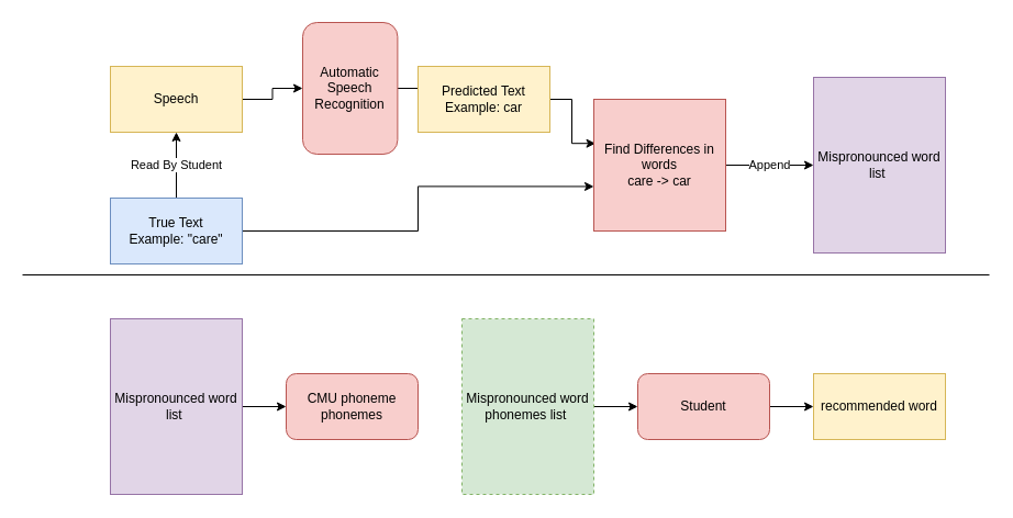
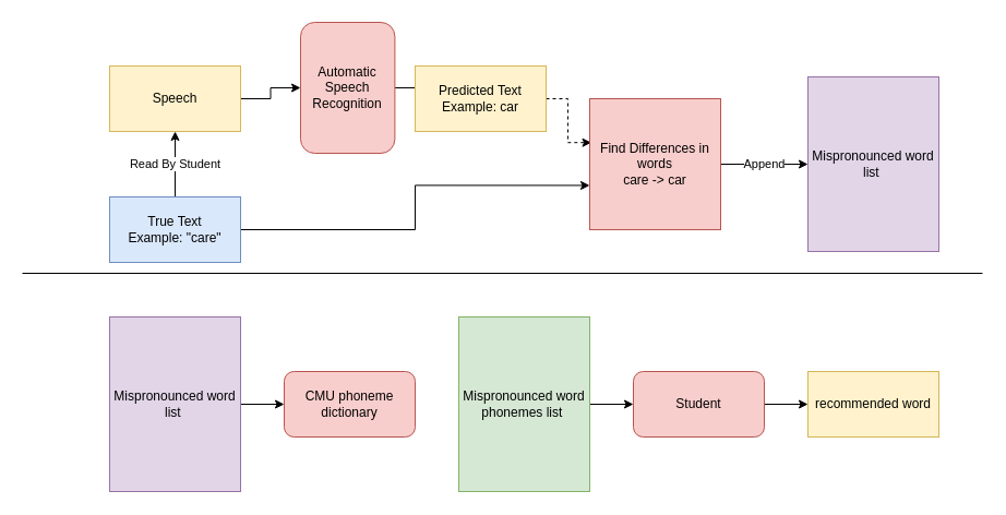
  <mxCell id="0" />
  <mxCell id="1" parent="0" />
  <mxCell id="2" style="edgeStyle=orthogonalEdgeStyle;rounded=0;orthogonalLoop=1;jettySize=auto;html=1;entryX=0;entryY=0.5;entryDx=0;entryDy=0;" edge="1" parent="1" source="3" target="7"><mxGeometry relative="1" as="geometry" /></mxCell>
  <mxCell id="3" value="Automatic Speech Recognition" style="rounded=1;whiteSpace=wrap;html=1;fillColor=#f8cecc;strokeColor=#b85450;" vertex="1" parent="1"><mxGeometry x="275" y="20" width="86.4" height="120" as="geometry" /></mxCell>
  <mxCell id="4" style="edgeStyle=orthogonalEdgeStyle;rounded=0;orthogonalLoop=1;jettySize=auto;html=1;entryX=0;entryY=0.5;entryDx=0;entryDy=0;" edge="1" parent="1" source="5" target="3"><mxGeometry relative="1" as="geometry" /></mxCell>
  <mxCell id="5" value="Speech" style="rounded=0;whiteSpace=wrap;html=1;fillColor=#fff2cc;strokeColor=#d6b656;" vertex="1" parent="1"><mxGeometry x="100" y="60" width="120" height="60" as="geometry" /></mxCell>
- <mxCell id="6" style="edgeStyle=orthogonalEdgeStyle;rounded=0;orthogonalLoop=1;jettySize=auto;html=1;entryX=0.013;entryY=0.335;entryDx=0;entryDy=0;entryPerimeter=0;" edge="1" parent="1" source="7" target="12"><mxGeometry relative="1" as="geometry" /></mxCell>
+ <mxCell id="6" style="edgeStyle=orthogonalEdgeStyle;rounded=0;orthogonalLoop=1;jettySize=auto;html=1;entryX=0.013;entryY=0.335;entryDx=0;entryDy=0;entryPerimeter=0;dashed=1;" edge="1" parent="1" source="7" target="12"><mxGeometry relative="1" as="geometry" /></mxCell>
  <mxCell id="7" value="Predicted Text&lt;br&gt;Example: car" style="rounded=0;whiteSpace=wrap;html=1;fillColor=#fff2cc;strokeColor=#d6b656;" vertex="1" parent="1"><mxGeometry x="380" y="60" width="120" height="60" as="geometry" /></mxCell>
  <mxCell id="8" style="edgeStyle=orthogonalEdgeStyle;rounded=0;orthogonalLoop=1;jettySize=auto;html=1;entryX=0;entryY=0.662;entryDx=0;entryDy=0;entryPerimeter=0;" edge="1" parent="1" source="10" target="12"><mxGeometry relative="1" as="geometry" /></mxCell>
  <mxCell id="9" value="Read By Student" style="edgeStyle=orthogonalEdgeStyle;rounded=0;orthogonalLoop=1;jettySize=auto;html=1;entryX=0.5;entryY=1;entryDx=0;entryDy=0;" edge="1" parent="1" source="10" target="5"><mxGeometry relative="1" as="geometry" /></mxCell>
  <mxCell id="10" value="True Text&lt;br&gt;Example: &quot;care&quot;" style="rounded=0;whiteSpace=wrap;html=1;fillColor=#dae8fc;strokeColor=#6c8ebf;" vertex="1" parent="1"><mxGeometry x="100" y="180" width="120" height="60" as="geometry" /></mxCell>
  <mxCell id="11" value="Append" style="edgeStyle=orthogonalEdgeStyle;rounded=0;orthogonalLoop=1;jettySize=auto;html=1;entryX=0;entryY=0.5;entryDx=0;entryDy=0;" edge="1" parent="1" source="12" target="13"><mxGeometry relative="1" as="geometry" /></mxCell>
  <mxCell id="12" value="Find Differences in words&lt;br&gt;care -&amp;gt; car" style="rounded=0;whiteSpace=wrap;html=1;fillColor=#f8cecc;strokeColor=#b85450;" vertex="1" parent="1"><mxGeometry x="540" y="90" width="120" height="120" as="geometry" /></mxCell>
  <mxCell id="13" value="Mispronounced word list&amp;nbsp;" style="rounded=0;whiteSpace=wrap;html=1;fillColor=#e1d5e7;strokeColor=#9673a6;" vertex="1" parent="1"><mxGeometry x="740" y="70" width="120" height="160" as="geometry" /></mxCell>
  <mxCell id="14" style="edgeStyle=orthogonalEdgeStyle;rounded=0;orthogonalLoop=1;jettySize=auto;html=1;entryX=0;entryY=0.5;entryDx=0;entryDy=0;" edge="1" parent="1" source="15" target="18"><mxGeometry relative="1" as="geometry" /></mxCell>
  <mxCell id="15" value="Mispronounced word list&amp;nbsp;" style="rounded=0;whiteSpace=wrap;html=1;fillColor=#e1d5e7;strokeColor=#9673a6;" vertex="1" parent="1"><mxGeometry x="100" y="290" width="120" height="160" as="geometry" /></mxCell>
  <mxCell id="16" style="edgeStyle=orthogonalEdgeStyle;rounded=0;orthogonalLoop=1;jettySize=auto;html=1;entryX=0;entryY=0.5;entryDx=0;entryDy=0;" edge="1" parent="1" source="17" target="20"><mxGeometry relative="1" as="geometry" /></mxCell>
- <mxCell id="17" value="Mispronounced word phonemes list&amp;nbsp;" style="rounded=0;whiteSpace=wrap;html=1;fillColor=#d5e8d4;strokeColor=#82b366;dashed=1;" vertex="1" parent="1"><mxGeometry x="420" y="290" width="120" height="160" as="geometry" /></mxCell>
- <mxCell id="18" value="CMU phoneme phonemes" style="rounded=1;whiteSpace=wrap;html=1;fillColor=#f8cecc;strokeColor=#b85450;" vertex="1" parent="1"><mxGeometry x="260" y="340" width="120" height="60" as="geometry" /></mxCell>
+ <mxCell id="17" value="Mispronounced word phonemes list&amp;nbsp;" style="rounded=0;whiteSpace=wrap;html=1;fillColor=#d5e8d4;strokeColor=#82b366;" vertex="1" parent="1"><mxGeometry x="420" y="290" width="120" height="160" as="geometry" /></mxCell>
+ <mxCell id="18" value="CMU phoneme dictionary" style="rounded=1;whiteSpace=wrap;html=1;fillColor=#f8cecc;strokeColor=#b85450;" vertex="1" parent="1"><mxGeometry x="260" y="340" width="120" height="60" as="geometry" /></mxCell>
  <mxCell id="19" style="edgeStyle=orthogonalEdgeStyle;rounded=0;orthogonalLoop=1;jettySize=auto;html=1;entryX=0;entryY=0.5;entryDx=0;entryDy=0;" edge="1" parent="1" source="20" target="22"><mxGeometry relative="1" as="geometry" /></mxCell>
  <mxCell id="20" value="Student" style="rounded=1;whiteSpace=wrap;html=1;fillColor=#f8cecc;strokeColor=#b85450;" vertex="1" parent="1"><mxGeometry x="580" y="340" width="120" height="60" as="geometry" /></mxCell>
  <mxCell id="21" value="" style="endArrow=none;html=1;" edge="1" parent="1"><mxGeometry width="50" height="50" relative="1" as="geometry"><mxPoint x="20" y="250" as="sourcePoint" /><mxPoint x="900" y="250" as="targetPoint" /></mxGeometry></mxCell>
  <mxCell id="22" value="recommended word" style="rounded=0;whiteSpace=wrap;html=1;fillColor=#fff2cc;strokeColor=#d6b656;" vertex="1" parent="1"><mxGeometry x="740" y="340" width="120" height="60" as="geometry" /></mxCell>
